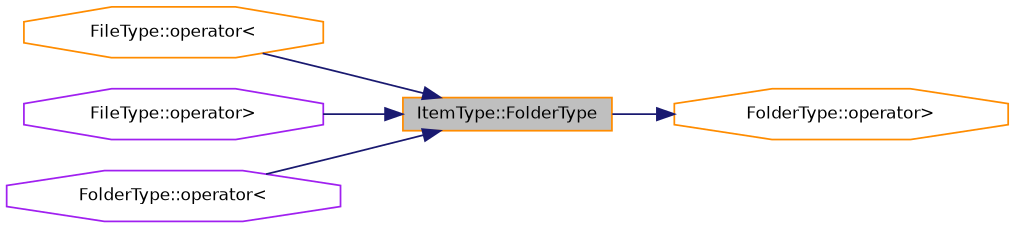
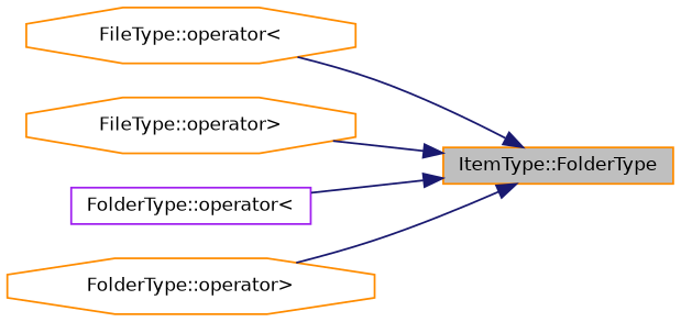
  digraph {
    rankdir=RL
    node [color=darkorange fillcolor=white fontname=Helvetica fontsize=10 shape=octagon style=filled]
    edge [color=midnightblue dir=back fontname=Helvetica fontsize=10 labelfontname=Helvetica labelfontsize=10 style=solid]
    n1 [fillcolor=grey75 fontcolor=black height=0.2 label="ItemType::FolderType" shape=box width=0.4]
    n2 [height=0.2 label="FileType::operator\<" width=0.4]
-   n3 [color=purple height=0.2 label="FileType::operator\>" width=0.4]
-   n4 [color=purple height=0.2 label="FolderType::operator\<" width=0.4]
+   n3 [height=0.2 label="FileType::operator\>" width=0.4]
+   n4 [color=purple height=0.2 label="FolderType::operator\<" shape=box width=0.4]
    n5 [height=0.2 label="FolderType::operator\>" width=0.4]
    n1 -> n2
    n1 -> n3
    n1 -> n4
-   n5 -> n1
+   n1 -> n5
  }
